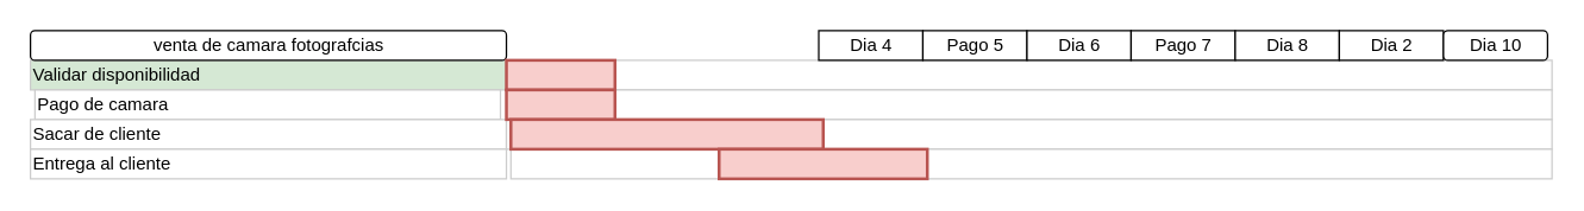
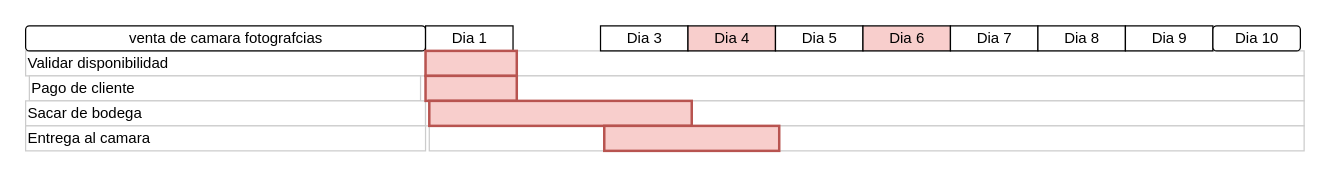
  <mxCell id="0" />
  <mxCell id="1" parent="0" />
- <mxCell id="2" value="Validar disponibilidad" style="align=left;strokeColor=#CCCCCC;html=1;fillColor=#d5e8d4;" vertex="1" parent="1"><mxGeometry x="20" y="40" width="320.0" height="20.0" as="geometry" /></mxCell>
- <mxCell id="3" value="Pago de camara&amp;nbsp;" style="align=left;strokeColor=#CCCCCC;html=1;" vertex="1" parent="1"><mxGeometry x="23" y="60" width="313" height="20" as="geometry" /></mxCell>
- <mxCell id="4" value="Sacar de cliente" style="align=left;strokeColor=#CCCCCC;html=1;" vertex="1" parent="1"><mxGeometry x="20" y="80" width="320.0" height="20" as="geometry" /></mxCell>
- <mxCell id="5" value="Entrega al cliente" style="align=left;strokeColor=#CCCCCC;html=1;" vertex="1" parent="1"><mxGeometry x="20" y="100" width="320.0" height="20" as="geometry" /></mxCell>
+ <mxCell id="2" value="Validar disponibilidad" style="align=left;strokeColor=#CCCCCC;html=1;" vertex="1" parent="1"><mxGeometry x="20" y="40" width="320.0" height="20.0" as="geometry" /></mxCell>
+ <mxCell id="3" value="Pago de cliente&amp;nbsp;" style="align=left;strokeColor=#CCCCCC;html=1;" vertex="1" parent="1"><mxGeometry x="23" y="60" width="313" height="20" as="geometry" /></mxCell>
+ <mxCell id="4" value="Sacar de bodega" style="align=left;strokeColor=#CCCCCC;html=1;" vertex="1" parent="1"><mxGeometry x="20" y="80" width="320.0" height="20" as="geometry" /></mxCell>
+ <mxCell id="5" value="Entrega al camara" style="align=left;strokeColor=#CCCCCC;html=1;" vertex="1" parent="1"><mxGeometry x="20" y="100" width="320.0" height="20" as="geometry" /></mxCell>
  <mxCell id="6" value="venta de camara fotografcias" style="strokeWidth=1;fontStyle=0;html=1;rounded=1;" vertex="1" parent="1"><mxGeometry x="20" y="20" width="320" height="20" as="geometry" /></mxCell>
  <mxCell id="7" value="" style="align=left;strokeColor=#CCCCCC;html=1;" vertex="1" parent="1"><mxGeometry x="340" y="40" width="703" height="20" as="geometry" /></mxCell>
- <mxCell id="10" value="Dia 4" style="strokeWidth=1;fontStyle=0;html=1;" vertex="1" parent="1"><mxGeometry x="550" y="20" width="70" height="20" as="geometry" /></mxCell>
- <mxCell id="11" value="Pago 5" style="strokeWidth=1;fontStyle=0;html=1;" vertex="1" parent="1"><mxGeometry x="620" y="20" width="70" height="20" as="geometry" /></mxCell>
- <mxCell id="12" value="Dia 6" style="strokeWidth=1;fontStyle=0;html=1;" vertex="1" parent="1"><mxGeometry x="690" y="20" width="70" height="20" as="geometry" /></mxCell>
- <mxCell id="13" value="Pago 7" style="strokeWidth=1;fontStyle=0;html=1;" vertex="1" parent="1"><mxGeometry x="760" y="20" width="70" height="20" as="geometry" /></mxCell>
+ <mxCell id="8" value="Dia 1" style="strokeWidth=1;fontStyle=0;html=1;" vertex="1" parent="1"><mxGeometry x="340" y="20" width="70" height="20" as="geometry" /></mxCell>
+ <mxCell id="9" value="Dia 3" style="strokeWidth=1;fontStyle=0;html=1;" vertex="1" parent="1"><mxGeometry x="480" y="20" width="70" height="20" as="geometry" /></mxCell>
+ <mxCell id="10" value="Dia 4" style="strokeWidth=1;fontStyle=0;html=1;fillColor=#f8cecc;" vertex="1" parent="1"><mxGeometry x="550" y="20" width="70" height="20" as="geometry" /></mxCell>
+ <mxCell id="11" value="Dia 5" style="strokeWidth=1;fontStyle=0;html=1;" vertex="1" parent="1"><mxGeometry x="620" y="20" width="70" height="20" as="geometry" /></mxCell>
+ <mxCell id="12" value="Dia 6" style="strokeWidth=1;fontStyle=0;html=1;fillColor=#f8cecc;" vertex="1" parent="1"><mxGeometry x="690" y="20" width="70" height="20" as="geometry" /></mxCell>
+ <mxCell id="13" value="Dia 7" style="strokeWidth=1;fontStyle=0;html=1;" vertex="1" parent="1"><mxGeometry x="760" y="20" width="70" height="20" as="geometry" /></mxCell>
  <mxCell id="14" value="Dia 8" style="strokeWidth=1;fontStyle=0;html=1;" vertex="1" parent="1"><mxGeometry x="830" y="20" width="70" height="20" as="geometry" /></mxCell>
- <mxCell id="15" value="Dia 2" style="strokeWidth=1;fontStyle=0;html=1;" vertex="1" parent="1"><mxGeometry x="900" y="20" width="70" height="20" as="geometry" /></mxCell>
+ <mxCell id="15" value="Dia 9" style="strokeWidth=1;fontStyle=0;html=1;" vertex="1" parent="1"><mxGeometry x="900" y="20" width="70" height="20" as="geometry" /></mxCell>
  <mxCell id="16" value="Dia 10" style="strokeWidth=1;fontStyle=0;html=1;rounded=1;" vertex="1" parent="1"><mxGeometry x="970" y="20" width="70" height="20" as="geometry" /></mxCell>
  <mxCell id="17" value="" style="align=left;strokeColor=#CCCCCC;html=1;" vertex="1" parent="1"><mxGeometry x="340" y="60" width="703" height="20" as="geometry" /></mxCell>
  <mxCell id="18" value="" style="align=left;strokeColor=#CCCCCC;html=1;" vertex="1" parent="1"><mxGeometry x="340" y="80" width="703" height="20" as="geometry" /></mxCell>
  <mxCell id="19" value="" style="align=left;strokeColor=#CCCCCC;html=1;" vertex="1" parent="1"><mxGeometry x="343" y="100" width="700" height="20" as="geometry" /></mxCell>
  <mxCell id="20" value="" style="whiteSpace=wrap;html=1;strokeWidth=2;fillColor=#f8cecc;fontSize=14;align=center;strokeColor=#b85450;" vertex="1" parent="1"><mxGeometry x="340" y="40" width="73" height="20" as="geometry" /></mxCell>
  <mxCell id="21" value="" style="whiteSpace=wrap;html=1;strokeWidth=2;fillColor=#f8cecc;fontSize=14;align=center;strokeColor=#b85450;" vertex="1" parent="1"><mxGeometry x="340" y="60" width="73" height="20" as="geometry" /></mxCell>
  <mxCell id="22" value="" style="whiteSpace=wrap;html=1;strokeWidth=2;fillColor=#f8cecc;fontSize=14;align=center;strokeColor=#b85450;" vertex="1" parent="1"><mxGeometry x="343" y="80" width="210" height="20" as="geometry" /></mxCell>
  <mxCell id="23" value="" style="whiteSpace=wrap;html=1;strokeWidth=2;fillColor=#f8cecc;fontSize=14;align=center;strokeColor=#b85450;" vertex="1" parent="1"><mxGeometry x="483" y="100" width="140" height="20" as="geometry" /></mxCell>
